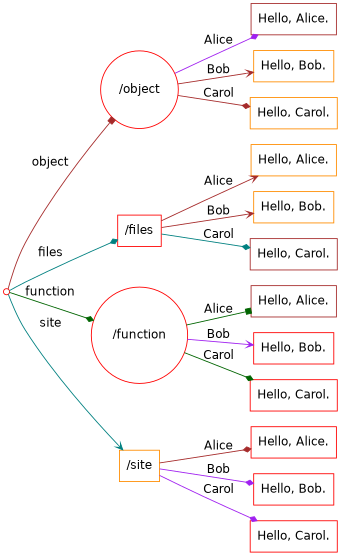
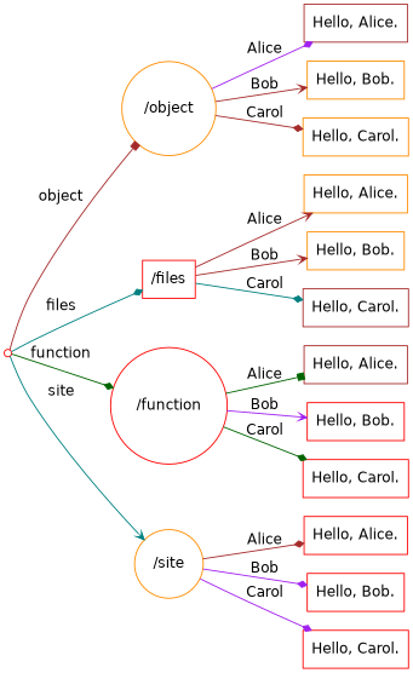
  digraph {
    rankdir=LR
    node [color=red fontname=Helvetica shape=box]
    edge [arrowhead=diamond arrowsize=0.75 color=brown fontname=Helvetica]
    "" [shape=circle width=0.10]
-   "/object" [shape=circle width=0.10]
+   "/object" [color=darkorange shape=circle width=0.10]
    "/files" [width=0.10]
    "/function" [shape=circle width=0.10]
-   "/site" [color=darkorange width=0.10]
+   "/site" [color=darkorange shape=circle width=0.10]
    n6 [color=brown label="Hello, Alice."]
    n7 [color=darkorange label="Hello, Bob."]
    n8 [color=darkorange label="Hello, Carol."]
    n9 [color=darkorange label="Hello, Alice."]
    n10 [color=darkorange label="Hello, Bob."]
    n11 [color=brown label="Hello, Carol."]
    n12 [color=brown label="Hello, Alice."]
    n13 [label="Hello, Bob."]
    n14 [label="Hello, Carol."]
    n15 [label="Hello, Alice."]
    n16 [label="Hello, Bob."]
    n17 [label="Hello, Carol."]
    "" -> "/object" [arrowhead=box label=object]
    "" -> "/files" [color=teal label=files]
    "" -> "/function" [color=darkgreen label=function]
    "" -> "/site" [arrowhead=vee color=teal label=site]
    "/object" -> n6 [color=purple label=Alice]
    "/object" -> n7 [arrowhead=vee label=Bob]
    "/object" -> n8 [label=Carol]
    "/files" -> n9 [arrowhead=vee label=Alice]
    "/files" -> n10 [arrowhead=vee label=Bob]
    "/files" -> n11 [color=teal label=Carol]
    "/function" -> n12 [arrowhead=box color=darkgreen label=Alice]
    "/function" -> n13 [arrowhead=vee color=purple label=Bob]
    "/function" -> n14 [color=darkgreen label=Carol]
    "/site" -> n15 [label=Alice]
    "/site" -> n16 [color=purple label=Bob]
    "/site" -> n17 [color=purple label=Carol]
  }
